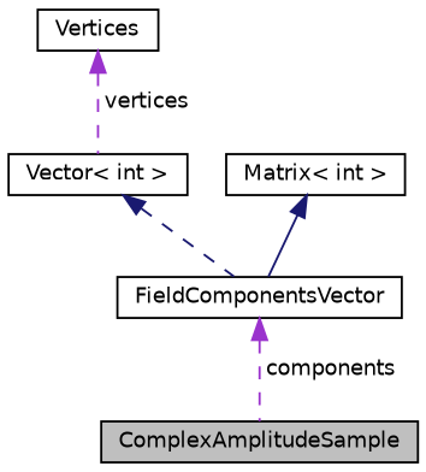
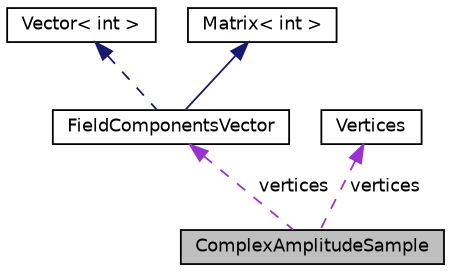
  digraph {
    node [color=black fillcolor=white fontname=Helvetica fontsize=10 shape=record style=filled]
    edge [color=darkorchid3 dir=back fontname=Helvetica fontsize=10 labelfontname=Helvetica labelfontsize=10 style=dashed]
    n1 [fillcolor=grey75 fontcolor=black height=0.2 label=ComplexAmplitudeSample width=0.4]
    n2 [height=0.2 label=FieldComponentsVector width=0.4]
    n3 [height=0.2 label="Vector\< int \>" width=0.4]
    n4 [height=0.2 label=Vertices width=0.4]
    n5 [height=0.2 label="Matrix\< int \>" width=0.4]
-   n2 -> n1 [label=" components"]
+   n2 -> n1 [label=" vertices"]
    n3 -> n2 [color=midnightblue]
-   n4 -> n3 [label=" vertices"]
+   n4 -> n1 [label=" vertices"]
    n5 -> n2 [color=midnightblue style=solid]
  }
